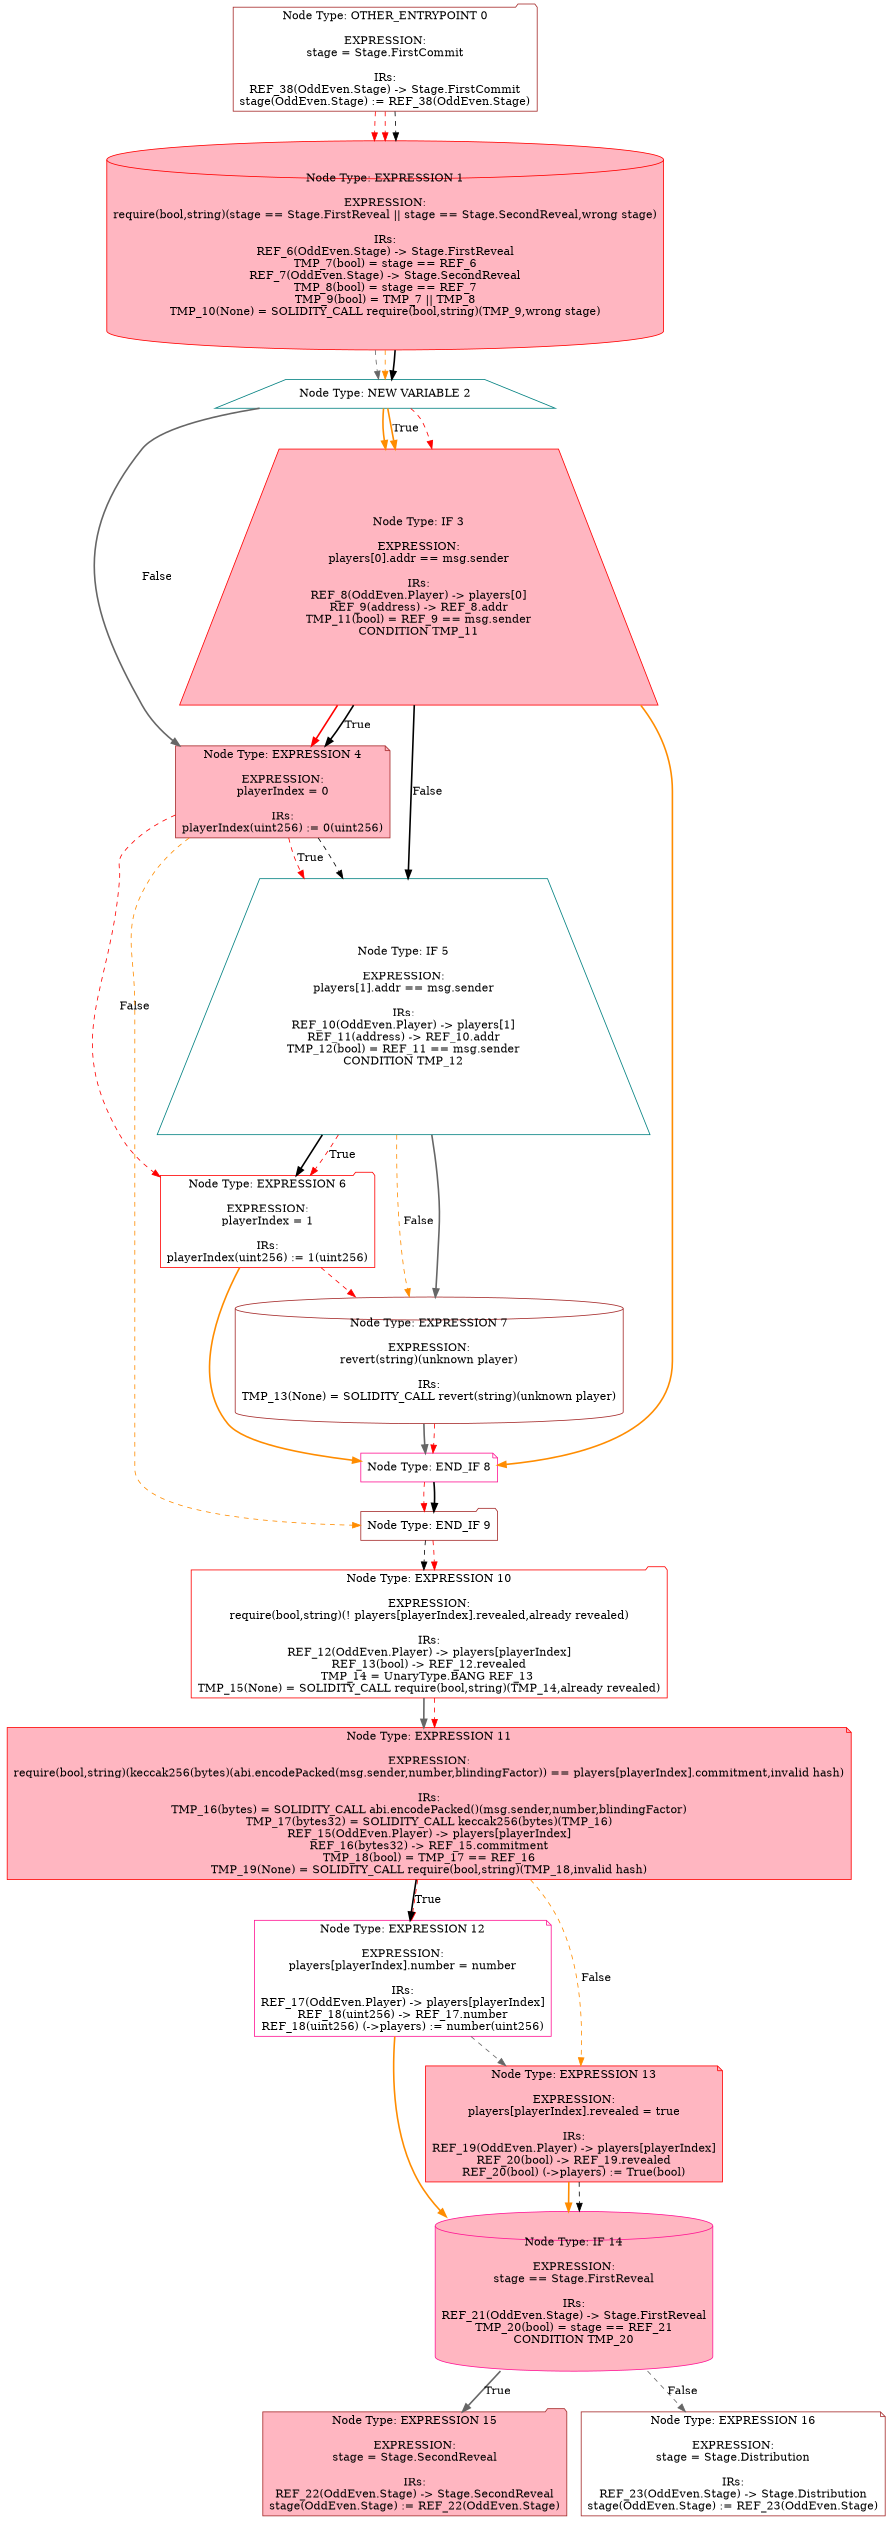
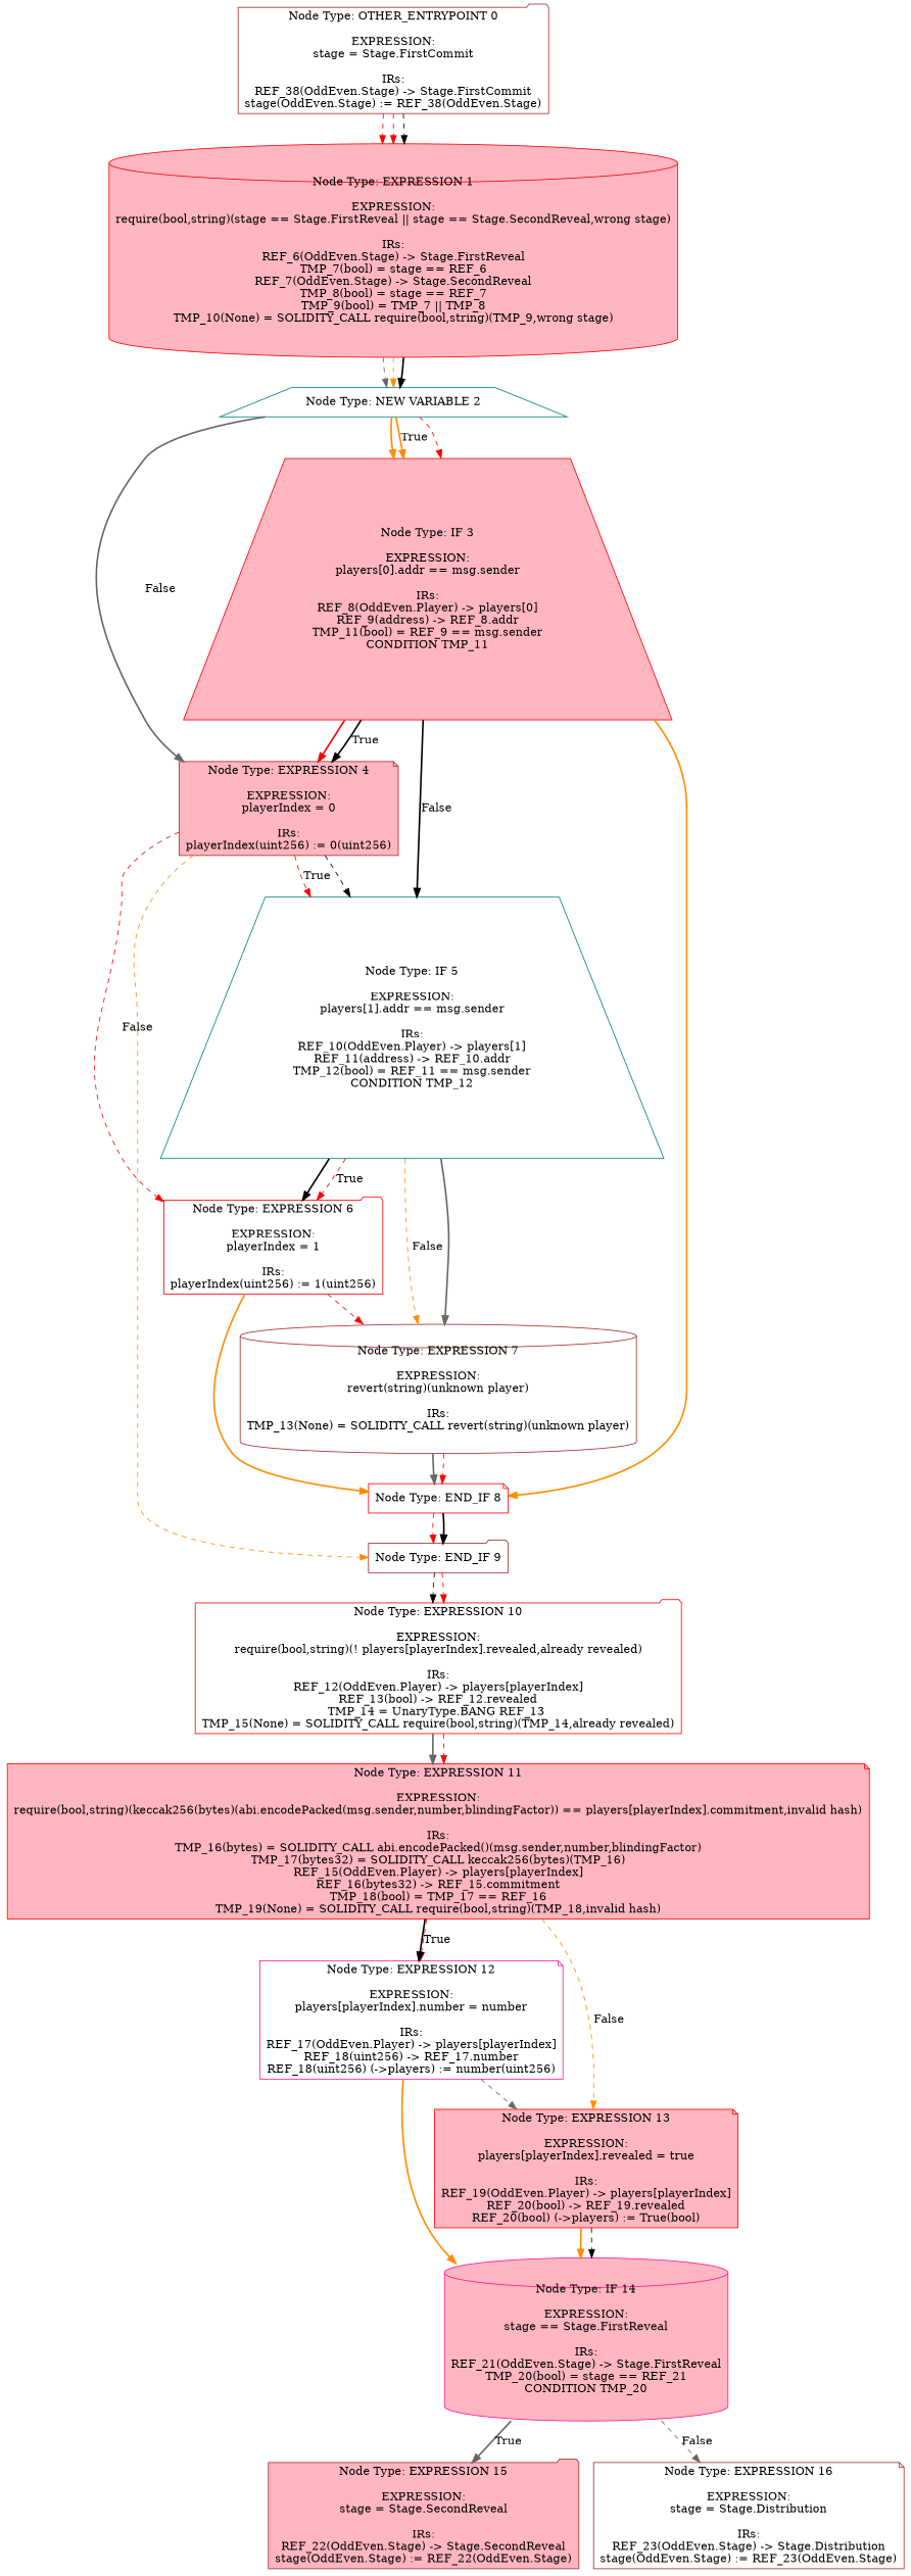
  digraph {
    node [color=red fillcolor=white shape=note style=filled]
    edge [color=red style=dashed]
    n1 [color=brown label="Node Type: OTHER_ENTRYPOINT 0\n\nEXPRESSION:\nstage = Stage.FirstCommit\n\nIRs:\nREF_38(OddEven.Stage) -> Stage.FirstCommit\nstage(OddEven.Stage) := REF_38(OddEven.Stage)" shape=folder]
    n2 [fillcolor=lightpink label="Node Type: EXPRESSION 1\n\nEXPRESSION:\nrequire(bool,string)(stage == Stage.FirstReveal || stage == Stage.SecondReveal,wrong stage)\n\nIRs:\nREF_6(OddEven.Stage) -> Stage.FirstReveal\nTMP_7(bool) = stage == REF_6\nREF_7(OddEven.Stage) -> Stage.SecondReveal\nTMP_8(bool) = stage == REF_7\nTMP_9(bool) = TMP_7 || TMP_8\nTMP_10(None) = SOLIDITY_CALL require(bool,string)(TMP_9,wrong stage)" shape=cylinder]
    n3 [color=teal label="Node Type: NEW VARIABLE 2\n" shape=trapezium]
    n4 [fillcolor=lightpink label="Node Type: IF 3\n\nEXPRESSION:\nplayers[0].addr == msg.sender\n\nIRs:\nREF_8(OddEven.Player) -> players[0]\nREF_9(address) -> REF_8.addr\nTMP_11(bool) = REF_9 == msg.sender\nCONDITION TMP_11" shape=trapezium]
    n5 [color=brown fillcolor=lightpink label="Node Type: EXPRESSION 4\n\nEXPRESSION:\nplayerIndex = 0\n\nIRs:\nplayerIndex(uint256) := 0(uint256)"]
    n6 [color=teal label="Node Type: IF 5\n\nEXPRESSION:\nplayers[1].addr == msg.sender\n\nIRs:\nREF_10(OddEven.Player) -> players[1]\nREF_11(address) -> REF_10.addr\nTMP_12(bool) = REF_11 == msg.sender\nCONDITION TMP_12" shape=trapezium]
-   n7 [color=deeppink label="Node Type: END_IF 8\n"]
+   n7 [label="Node Type: END_IF 8\n"]
    n8 [label="Node Type: EXPRESSION 6\n\nEXPRESSION:\nplayerIndex = 1\n\nIRs:\nplayerIndex(uint256) := 1(uint256)" shape=folder]
    n9 [color=brown label="Node Type: END_IF 9\n" shape=folder]
    n10 [color=brown label="Node Type: EXPRESSION 7\n\nEXPRESSION:\nrevert(string)(unknown player)\n\nIRs:\nTMP_13(None) = SOLIDITY_CALL revert(string)(unknown player)" shape=cylinder]
    n11 [label="Node Type: EXPRESSION 10\n\nEXPRESSION:\nrequire(bool,string)(! players[playerIndex].revealed,already revealed)\n\nIRs:\nREF_12(OddEven.Player) -> players[playerIndex]\nREF_13(bool) -> REF_12.revealed\nTMP_14 = UnaryType.BANG REF_13 \nTMP_15(None) = SOLIDITY_CALL require(bool,string)(TMP_14,already revealed)" shape=folder]
    n12 [fillcolor=lightpink label="Node Type: EXPRESSION 11\n\nEXPRESSION:\nrequire(bool,string)(keccak256(bytes)(abi.encodePacked(msg.sender,number,blindingFactor)) == players[playerIndex].commitment,invalid hash)\n\nIRs:\nTMP_16(bytes) = SOLIDITY_CALL abi.encodePacked()(msg.sender,number,blindingFactor)\nTMP_17(bytes32) = SOLIDITY_CALL keccak256(bytes)(TMP_16)\nREF_15(OddEven.Player) -> players[playerIndex]\nREF_16(bytes32) -> REF_15.commitment\nTMP_18(bool) = TMP_17 == REF_16\nTMP_19(None) = SOLIDITY_CALL require(bool,string)(TMP_18,invalid hash)"]
    n13 [color=deeppink label="Node Type: EXPRESSION 12\n\nEXPRESSION:\nplayers[playerIndex].number = number\n\nIRs:\nREF_17(OddEven.Player) -> players[playerIndex]\nREF_18(uint256) -> REF_17.number\nREF_18(uint256) (->players) := number(uint256)"]
    n14 [fillcolor=lightpink label="Node Type: EXPRESSION 13\n\nEXPRESSION:\nplayers[playerIndex].revealed = true\n\nIRs:\nREF_19(OddEven.Player) -> players[playerIndex]\nREF_20(bool) -> REF_19.revealed\nREF_20(bool) (->players) := True(bool)"]
    n15 [color=deeppink fillcolor=lightpink label="Node Type: IF 14\n\nEXPRESSION:\nstage == Stage.FirstReveal\n\nIRs:\nREF_21(OddEven.Stage) -> Stage.FirstReveal\nTMP_20(bool) = stage == REF_21\nCONDITION TMP_20" shape=cylinder]
    n16 [color=brown fillcolor=lightpink label="Node Type: EXPRESSION 15\n\nEXPRESSION:\nstage = Stage.SecondReveal\n\nIRs:\nREF_22(OddEven.Stage) -> Stage.SecondReveal\nstage(OddEven.Stage) := REF_22(OddEven.Stage)" shape=folder]
    n17 [color=brown label="Node Type: EXPRESSION 16\n\nEXPRESSION:\nstage = Stage.Distribution\n\nIRs:\nREF_23(OddEven.Stage) -> Stage.Distribution\nstage(OddEven.Stage) := REF_23(OddEven.Stage)"]
    n1 -> n2
    n1 -> n2
    n1 -> n2 [color=black]
    n2 -> n3 [color=gray40]
    n2 -> n3 [color=darkorange]
    n2 -> n3 [color=black style=bold]
    n3 -> n4 [color=darkorange style=bold]
    n3 -> n4 [color=darkorange label=True style=bold]
    n3 -> n4
    n3 -> n5 [color=gray40 label=False style=bold]
    n4 -> n5 [style=bold]
    n4 -> n5 [color=black label=True style=bold]
    n4 -> n6 [color=black label=False style=bold]
    n4 -> n7 [color=darkorange style=bold]
    n5 -> n6 [color=black]
    n5 -> n6 [label=True]
    n5 -> n8 [label=False]
    n5 -> n9 [color=darkorange]
    n6 -> n8 [color=black style=bold]
    n6 -> n8 [label=True]
    n6 -> n10 [color=gray40 style=bold]
    n6 -> n10 [color=darkorange label=False]
    n7 -> n9
    n7 -> n9 [color=black style=bold]
    n8 -> n7 [color=darkorange style=bold]
    n8 -> n10
    n9 -> n11 [color=black]
    n9 -> n11
    n10 -> n7 [color=gray40 style=bold]
    n10 -> n7
    n11 -> n12 [color=gray40 style=bold]
    n11 -> n12
    n12 -> n13 [label=True]
    n12 -> n13 [color=black style=bold]
    n12 -> n14 [color=darkorange label=False]
    n13 -> n14 [color=gray40]
    n13 -> n15 [color=darkorange style=bold]
    n14 -> n15 [color=darkorange style=bold]
    n14 -> n15 [color=black]
    n15 -> n16 [color=gray40 label=True style=bold]
    n15 -> n17 [color=gray40 label=False]
  }
